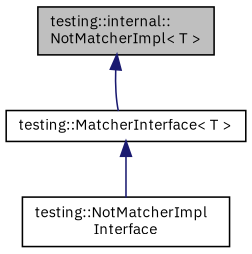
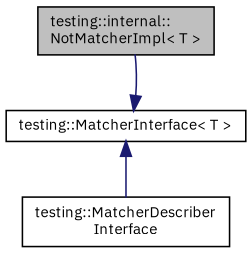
  digraph {
    fontname="IBM Plex Sans"
    node [color=black fillcolor=white fontname="IBM Plex Sans" fontsize=10 shape=record style=filled]
    edge [color=midnightblue dir=back fontname="IBM Plex Sans" fontsize=10 labelfontname=Helvetica labelfontsize=10 style=solid]
    n1 [fillcolor=grey75 fontcolor=black height=0.2 label="testing::internal::\lNotMatcherImpl\< T \>" width=0.4]
    n2 [height=0.2 label="testing::MatcherInterface\< T \>" width=0.4]
-   n3 [height=0.2 label="testing::NotMatcherImpl\lInterface" width=0.4]
-   n1 -> n2
+   n3 [height=0.2 label="testing::MatcherDescriber\lInterface" width=0.4]
+   n2 -> n1
    n2 -> n3
  }
